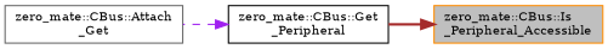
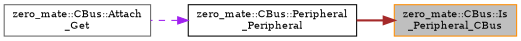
  digraph {
    fontname="DejaVu Serif"
    rankdir=RL
    node [fontname="DejaVu Serif" fontsize=10 shape=record]
    edge [dir=back fontname="DejaVu Serif" fontsize=10 labelfontname=Helvetica labelfontsize=10]
-   n1 [color=darkorange fillcolor=grey75 fontcolor=black height=0.2 label="zero_mate::CBus::Is\l_Peripheral_Accessible" style=filled width=0.4]
-   n2 [color=black height=0.2 label="zero_mate::CBus::Get\l_Peripheral" width=0.4]
+   n1 [color=darkorange fillcolor=grey75 fontcolor=black height=0.2 label="zero_mate::CBus::Is\l_Peripheral_CBus" style=filled width=0.4]
+   n2 [color=black height=0.2 label="zero_mate::CBus::Peripheral\l_Peripheral" width=0.4]
    n3 [color=gray40 height=0.2 label="zero_mate::CBus::Attach\l_Get" width=0.4]
    n1 -> n2 [color=brown style=bold]
    n2 -> n3 [color=purple style=dashed]
  }
